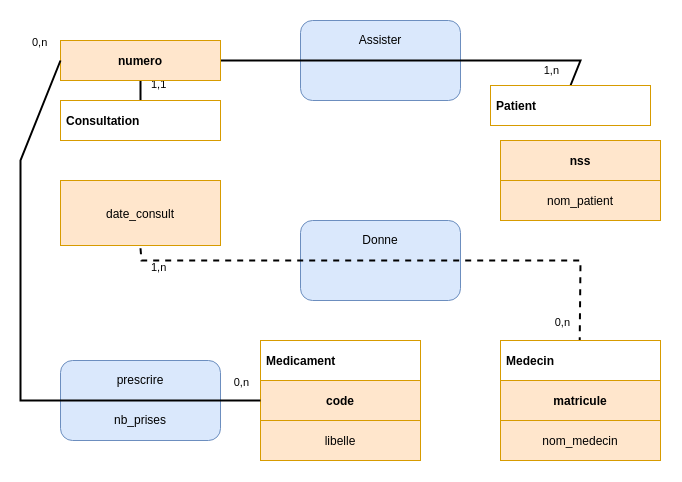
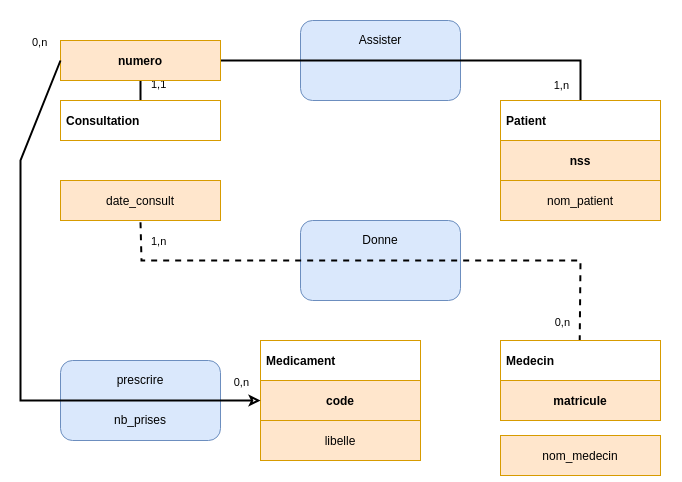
  <mxCell id="0" />
  <mxCell id="1" parent="0" />
  <mxCell id="2" value="" style="group" parent="1" vertex="1" connectable="0"><mxGeometry x="260" y="340" width="160" height="120" as="geometry" /></mxCell>
  <mxCell id="3" value="Medicament" style="text;align=left;verticalAlign=middle;spacingLeft=4;spacingRight=4;overflow=hidden;rotatable=0;points=[[0,0.5],[1,0.5]];portConstraint=eastwest;fontStyle=1;strokeColor=#d79b00;fillColor=#ffffff;" parent="2" vertex="1"><mxGeometry width="160" height="40" as="geometry" /></mxCell>
  <mxCell id="4" value="code" style="text;align=center;verticalAlign=middle;spacingLeft=4;spacingRight=4;overflow=hidden;rotatable=0;points=[[0,0.5],[1,0.5]];portConstraint=eastwest;fontStyle=1;fillColor=#ffe6cc;strokeColor=#d79b00;" parent="2" vertex="1"><mxGeometry y="40" width="160" height="40" as="geometry" /></mxCell>
  <mxCell id="5" value="libelle" style="text;align=center;verticalAlign=middle;spacingLeft=4;spacingRight=4;overflow=hidden;rotatable=0;points=[[0,0.5],[1,0.5]];portConstraint=eastwest;fontStyle=0;fillColor=#ffe6cc;strokeColor=#d79b00;" parent="2" vertex="1"><mxGeometry y="80" width="160" height="40" as="geometry" /></mxCell>
  <mxCell id="6" value="" style="group;fillColor=#ffffff;" parent="1" vertex="1" connectable="0"><mxGeometry x="300" y="20" width="160" height="80" as="geometry" /></mxCell>
  <mxCell id="7" value="" style="rounded=1;whiteSpace=wrap;html=1;fillColor=#dae8fc;strokeColor=#6c8ebf;" parent="6" vertex="1"><mxGeometry width="160" height="80" as="geometry" /></mxCell>
  <mxCell id="8" value="Assister" style="text;html=1;strokeColor=none;fillColor=none;align=center;verticalAlign=middle;whiteSpace=wrap;rounded=0;" parent="6" vertex="1"><mxGeometry width="160" height="40" as="geometry" /></mxCell>
  <mxCell id="9" value="&lt;br&gt;" style="text;html=1;strokeColor=none;fillColor=none;align=center;verticalAlign=middle;whiteSpace=wrap;rounded=0;" parent="6" vertex="1"><mxGeometry y="40" width="160" height="40" as="geometry" /></mxCell>
  <mxCell id="10" value="" style="group;fillColor=#ffffff;" parent="1" vertex="1" connectable="0"><mxGeometry x="300" y="220" width="160" height="80" as="geometry" /></mxCell>
  <mxCell id="11" value="" style="rounded=1;whiteSpace=wrap;html=1;fillColor=#dae8fc;strokeColor=#6c8ebf;" parent="10" vertex="1"><mxGeometry width="160" height="80" as="geometry" /></mxCell>
  <mxCell id="12" value="Donne" style="text;html=1;strokeColor=none;fillColor=none;align=center;verticalAlign=middle;whiteSpace=wrap;rounded=0;" parent="10" vertex="1"><mxGeometry width="160" height="40" as="geometry" /></mxCell>
  <mxCell id="13" value="&lt;br&gt;" style="endArrow=none;html=1;strokeWidth=2;rounded=0;endFill=0;exitX=0.5;exitY=1.042;exitDx=0;exitDy=0;exitPerimeter=0;entryX=0.495;entryY=0.042;entryDx=0;entryDy=0;entryPerimeter=0;dashed=1;" parent="1" source="21" target="25" edge="1"><mxGeometry x="0.131" y="90" relative="1" as="geometry"><mxPoint x="140.96" y="300" as="sourcePoint" /><mxPoint x="619" y="378" as="targetPoint" /><Array as="points"><mxPoint x="141" y="260" /><mxPoint x="580" y="260" /></Array><mxPoint as="offset" /></mxGeometry></mxCell>
  <mxCell id="14" value="&lt;div&gt;1,n&lt;/div&gt;" style="edgeLabel;resizable=0;html=1;align=left;verticalAlign=bottom;labelBackgroundColor=none;" parent="13" connectable="0" vertex="1"><mxGeometry x="-1" relative="1" as="geometry"><mxPoint x="8.92" y="27" as="offset" /></mxGeometry></mxCell>
  <mxCell id="15" value="0,n" style="edgeLabel;resizable=0;html=1;align=right;verticalAlign=bottom;labelBackgroundColor=none;" parent="13" connectable="0" vertex="1"><mxGeometry x="1" relative="1" as="geometry"><mxPoint x="-9.2" y="-11.83" as="offset" /></mxGeometry></mxCell>
  <mxCell id="16" value="&lt;div&gt;&lt;br&gt;&lt;/div&gt;&lt;div&gt;&lt;br&gt;&lt;/div&gt;" style="endArrow=none;html=1;strokeWidth=2;rounded=0;endFill=0;entryX=0.5;entryY=0;entryDx=0;entryDy=0;entryPerimeter=0;" parent="1" source="19" edge="1" target="22"><mxGeometry relative="1" as="geometry"><mxPoint x="140" y="97.52" as="sourcePoint" /><mxPoint x="599.96" y="100" as="targetPoint" /><Array as="points"><mxPoint x="140" y="60" /><mxPoint x="580" y="60" /></Array><mxPoint as="offset" /></mxGeometry></mxCell>
  <mxCell id="17" value="&lt;div&gt;1,1&lt;/div&gt;" style="edgeLabel;resizable=0;html=1;align=left;verticalAlign=bottom;labelBackgroundColor=none;" parent="16" connectable="0" vertex="1"><mxGeometry x="-1" relative="1" as="geometry"><mxPoint x="8.92" y="-7.52" as="offset" /></mxGeometry></mxCell>
  <mxCell id="18" value="1,n" style="edgeLabel;resizable=0;html=1;align=right;verticalAlign=bottom;labelBackgroundColor=none;" parent="16" connectable="0" vertex="1"><mxGeometry x="1" relative="1" as="geometry"><mxPoint x="-10.96" y="-6.99" as="offset" /></mxGeometry></mxCell>
  <mxCell id="19" value="Consultation" style="text;align=left;verticalAlign=middle;spacingLeft=4;spacingRight=4;overflow=hidden;rotatable=0;points=[[0,0.5],[1,0.5]];portConstraint=eastwest;fontStyle=1;strokeColor=#d79b00;fillColor=#ffffff;" vertex="1" parent="1"><mxGeometry x="60" y="100" width="160" height="40" as="geometry" /></mxCell>
  <mxCell id="20" value="numero" style="text;align=center;verticalAlign=middle;spacingLeft=4;spacingRight=4;overflow=hidden;rotatable=0;points=[[0,0.5],[1,0.5]];portConstraint=eastwest;fontStyle=1;fillColor=#ffe6cc;strokeColor=#d79b00;" vertex="1" parent="1"><mxGeometry x="60" y="40" width="160" height="40" as="geometry" /></mxCell>
- <mxCell id="21" value="date_consult" style="text;align=center;verticalAlign=middle;spacingLeft=4;spacingRight=4;overflow=hidden;rotatable=0;points=[[0,0.5],[1,0.5]];portConstraint=eastwest;fontStyle=0;fillColor=#ffe6cc;strokeColor=#d79b00;" vertex="1" parent="1"><mxGeometry x="60" y="180" width="160" height="65" as="geometry" /></mxCell>
- <mxCell id="22" value="Patient" style="text;align=left;verticalAlign=middle;spacingLeft=4;spacingRight=4;overflow=hidden;rotatable=0;points=[[0,0.5],[1,0.5]];portConstraint=eastwest;fontStyle=1;strokeColor=#d79b00;fillColor=#ffffff;" vertex="1" parent="1"><mxGeometry x="490" y="85" width="160" height="40" as="geometry" /></mxCell>
+ <mxCell id="21" value="date_consult" style="text;align=center;verticalAlign=middle;spacingLeft=4;spacingRight=4;overflow=hidden;rotatable=0;points=[[0,0.5],[1,0.5]];portConstraint=eastwest;fontStyle=0;fillColor=#ffe6cc;strokeColor=#d79b00;" vertex="1" parent="1"><mxGeometry x="60" y="180" width="160" height="40" as="geometry" /></mxCell>
+ <mxCell id="22" value="Patient" style="text;align=left;verticalAlign=middle;spacingLeft=4;spacingRight=4;overflow=hidden;rotatable=0;points=[[0,0.5],[1,0.5]];portConstraint=eastwest;fontStyle=1;strokeColor=#d79b00;fillColor=#ffffff;" vertex="1" parent="1"><mxGeometry x="500" y="100" width="160" height="40" as="geometry" /></mxCell>
  <mxCell id="23" value="nss" style="text;align=center;verticalAlign=middle;spacingLeft=4;spacingRight=4;overflow=hidden;rotatable=0;points=[[0,0.5],[1,0.5]];portConstraint=eastwest;fontStyle=1;fillColor=#ffe6cc;strokeColor=#d79b00;" vertex="1" parent="1"><mxGeometry x="500" y="140" width="160" height="40" as="geometry" /></mxCell>
  <mxCell id="24" value="nom_patient" style="text;align=center;verticalAlign=middle;spacingLeft=4;spacingRight=4;overflow=hidden;rotatable=0;points=[[0,0.5],[1,0.5]];portConstraint=eastwest;fontStyle=0;fillColor=#ffe6cc;strokeColor=#d79b00;" vertex="1" parent="1"><mxGeometry x="500" y="180" width="160" height="40" as="geometry" /></mxCell>
  <mxCell id="25" value="Medecin" style="text;align=left;verticalAlign=middle;spacingLeft=4;spacingRight=4;overflow=hidden;rotatable=0;points=[[0,0.5],[1,0.5]];portConstraint=eastwest;fontStyle=1;strokeColor=#d79b00;fillColor=#ffffff;" vertex="1" parent="1"><mxGeometry x="500" y="340" width="160" height="40" as="geometry" /></mxCell>
  <mxCell id="26" value="matricule" style="text;align=center;verticalAlign=middle;spacingLeft=4;spacingRight=4;overflow=hidden;rotatable=0;points=[[0,0.5],[1,0.5]];portConstraint=eastwest;fontStyle=1;fillColor=#ffe6cc;strokeColor=#d79b00;" vertex="1" parent="1"><mxGeometry x="500" y="380" width="160" height="40" as="geometry" /></mxCell>
- <mxCell id="27" value="nom_medecin" style="text;align=center;verticalAlign=middle;spacingLeft=4;spacingRight=4;overflow=hidden;rotatable=0;points=[[0,0.5],[1,0.5]];portConstraint=eastwest;fontStyle=0;fillColor=#ffe6cc;strokeColor=#d79b00;" vertex="1" parent="1"><mxGeometry x="500" y="420" width="160" height="40" as="geometry" /></mxCell>
+ <mxCell id="27" value="nom_medecin" style="text;align=center;verticalAlign=middle;spacingLeft=4;spacingRight=4;overflow=hidden;rotatable=0;points=[[0,0.5],[1,0.5]];portConstraint=eastwest;fontStyle=0;fillColor=#ffe6cc;strokeColor=#d79b00;" vertex="1" parent="1"><mxGeometry x="500" y="435" width="160" height="40" as="geometry" /></mxCell>
  <mxCell id="28" value="" style="group" vertex="1" connectable="0" parent="1"><mxGeometry x="60" y="360" width="160" height="80" as="geometry" /></mxCell>
  <mxCell id="29" value="" style="rounded=1;whiteSpace=wrap;html=1;fillColor=#dae8fc;strokeColor=#6c8ebf;" vertex="1" parent="28"><mxGeometry width="160" height="80" as="geometry" /></mxCell>
  <mxCell id="30" value="prescrire" style="text;html=1;strokeColor=none;fillColor=none;align=center;verticalAlign=middle;whiteSpace=wrap;rounded=0;" vertex="1" parent="28"><mxGeometry width="160" height="40" as="geometry" /></mxCell>
  <mxCell id="31" value="nb_prises" style="text;html=1;strokeColor=none;fillColor=none;align=center;verticalAlign=middle;whiteSpace=wrap;rounded=0;" vertex="1" parent="28"><mxGeometry y="40" width="160" height="40" as="geometry" /></mxCell>
- <mxCell id="32" value="&lt;br&gt;" style="endArrow=none;html=1;strokeWidth=2;rounded=0;endFill=0;entryX=0;entryY=0.5;entryDx=0;entryDy=0;exitX=0;exitY=0.5;exitDx=0;exitDy=0;" edge="1" parent="1" source="20" target="4"><mxGeometry x="0.131" y="90" relative="1" as="geometry"><mxPoint x="150" y="231.68" as="sourcePoint" /><mxPoint x="629.2" y="427.52" as="targetPoint" /><Array as="points"><mxPoint x="20" y="160" /><mxPoint x="20" y="400" /></Array><mxPoint as="offset" /></mxGeometry></mxCell>
+ <mxCell id="32" value="&lt;br&gt;" style="endArrow=classic;html=1;strokeWidth=2;rounded=0;endFill=0;entryX=0;entryY=0.5;entryDx=0;entryDy=0;exitX=0;exitY=0.5;exitDx=0;exitDy=0;" edge="1" parent="1" source="20" target="4"><mxGeometry x="0.131" y="90" relative="1" as="geometry"><mxPoint x="150" y="231.68" as="sourcePoint" /><mxPoint x="629.2" y="427.52" as="targetPoint" /><Array as="points"><mxPoint x="20" y="160" /><mxPoint x="20" y="400" /></Array><mxPoint as="offset" /></mxGeometry></mxCell>
  <mxCell id="33" value="&lt;div&gt;0,n&lt;/div&gt;" style="edgeLabel;resizable=0;html=1;align=left;verticalAlign=bottom;labelBackgroundColor=none;" connectable="0" vertex="1" parent="32"><mxGeometry x="-1" relative="1" as="geometry"><mxPoint x="-30" y="-10" as="offset" /></mxGeometry></mxCell>
  <mxCell id="34" value="0,n" style="edgeLabel;resizable=0;html=1;align=right;verticalAlign=bottom;labelBackgroundColor=none;" connectable="0" vertex="1" parent="32"><mxGeometry x="1" relative="1" as="geometry"><mxPoint x="-10.96" y="-10" as="offset" /></mxGeometry></mxCell>
